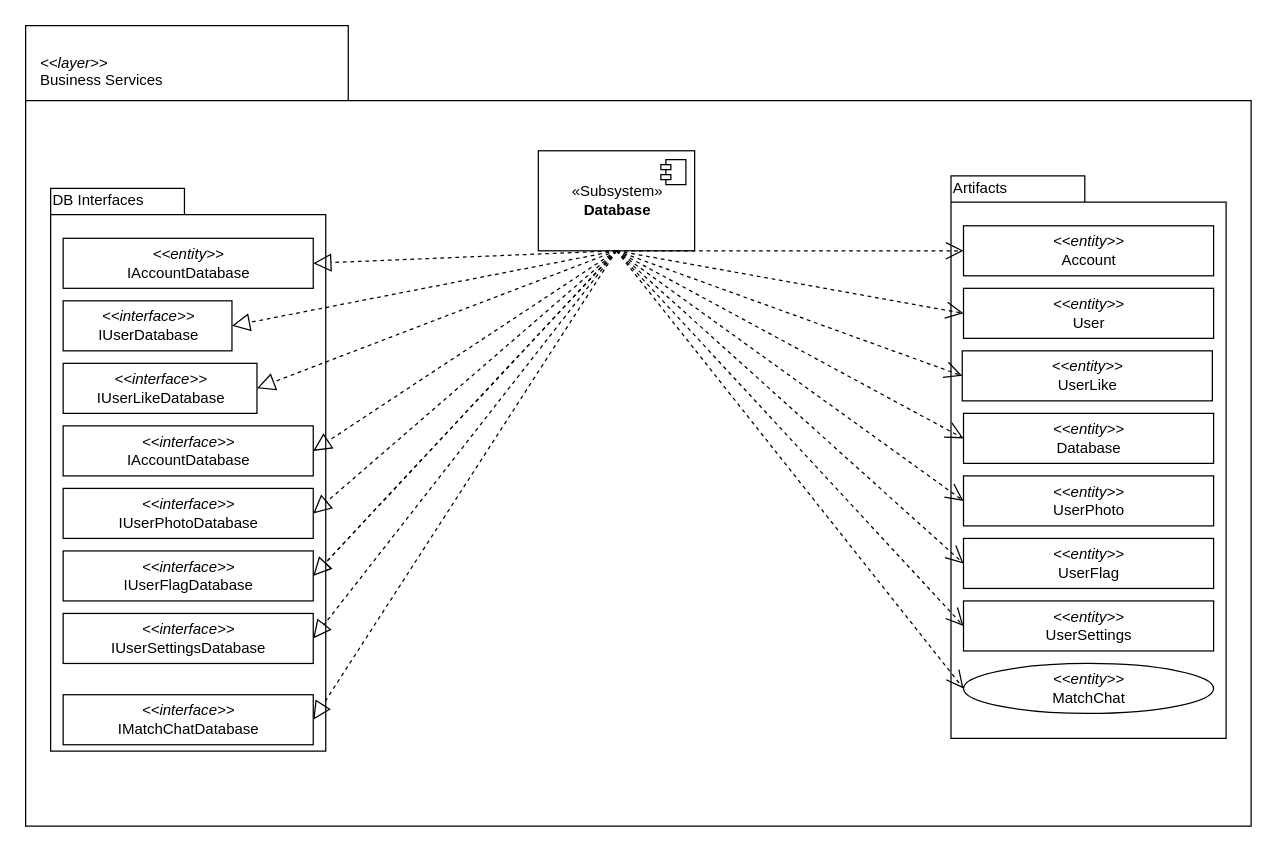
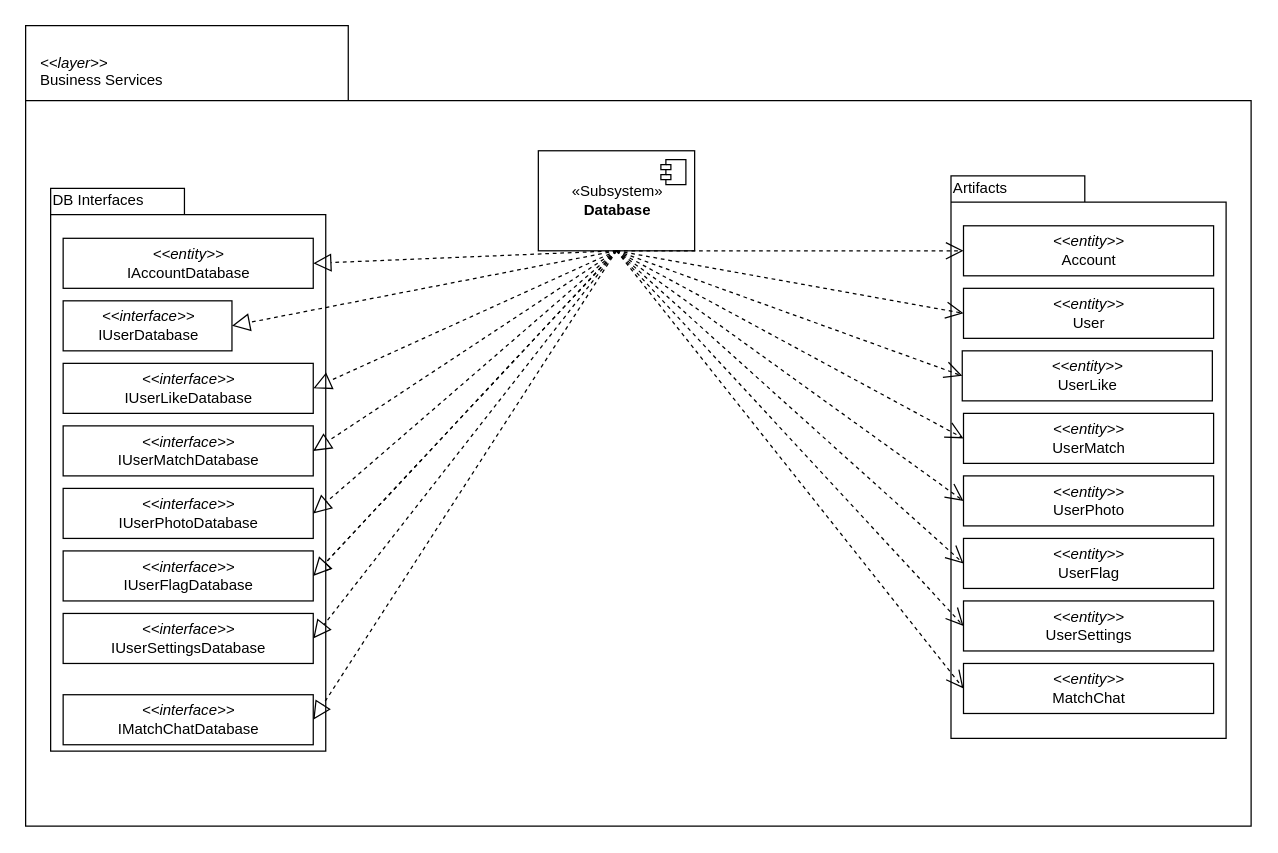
  <mxCell id="0" />
  <mxCell id="1" parent="0" />
  <mxCell id="2" value="" style="shape=folder;fontStyle=1;spacingTop=10;tabWidth=258;tabHeight=60;tabPosition=left;html=1;" parent="1" vertex="1"><mxGeometry x="20" y="20" width="980" height="640" as="geometry" /></mxCell>
  <mxCell id="3" value="&lt;i&gt;&amp;lt;&amp;lt;layer&amp;gt;&amp;gt;&lt;/i&gt;&lt;br&gt;Business Services" style="text;html=1;resizable=0;points=[];autosize=1;align=left;verticalAlign=top;spacingTop=-4;" parent="1" vertex="1"><mxGeometry x="30" y="40" width="110" height="30" as="geometry" /></mxCell>
  <mxCell id="4" value="«Subsystem»&lt;br&gt;&lt;b&gt;Database&lt;/b&gt;" style="html=1;" parent="1" vertex="1"><mxGeometry x="430" y="120" width="125" height="80" as="geometry" /></mxCell>
  <mxCell id="5" value="" style="shape=component;jettyWidth=8;jettyHeight=4;" parent="4" vertex="1"><mxGeometry x="1" width="20" height="20" relative="1" as="geometry"><mxPoint x="-27" y="7" as="offset" /></mxGeometry></mxCell>
  <mxCell id="6" value="" style="endArrow=block;dashed=1;endFill=0;endSize=12;html=1;entryX=1;entryY=0.5;entryDx=0;entryDy=0;exitX=0.5;exitY=1;exitDx=0;exitDy=0;" parent="1" source="4" edge="1"><mxGeometry width="160" relative="1" as="geometry"><mxPoint x="427.5" y="160" as="sourcePoint" /><mxPoint x="250" y="460" as="targetPoint" /></mxGeometry></mxCell>
  <mxCell id="7" value="" style="shape=folder;fontStyle=1;spacingTop=10;tabWidth=107;tabHeight=21;tabPosition=left;html=1;" parent="1" vertex="1"><mxGeometry x="760" y="140" width="220" height="450" as="geometry" /></mxCell>
  <mxCell id="8" value="&lt;i&gt;&amp;lt;&amp;lt;entity&amp;gt;&amp;gt;&lt;br&gt;&lt;/i&gt;Account" style="html=1;" parent="1" vertex="1"><mxGeometry x="770" y="180" width="200" height="40" as="geometry" /></mxCell>
  <mxCell id="9" value="&lt;i&gt;&amp;lt;&amp;lt;entity&amp;gt;&amp;gt;&lt;br&gt;&lt;/i&gt;User" style="html=1;" parent="1" vertex="1"><mxGeometry x="770" y="230" width="200" height="40" as="geometry" /></mxCell>
  <mxCell id="10" value="&lt;i&gt;&amp;lt;&amp;lt;entity&amp;gt;&amp;gt;&lt;br&gt;&lt;/i&gt;UserLike" style="html=1;" parent="1" vertex="1"><mxGeometry x="769" y="280" width="200" height="40" as="geometry" /></mxCell>
- <mxCell id="11" value="&lt;i&gt;&amp;lt;&amp;lt;entity&amp;gt;&amp;gt;&lt;br&gt;&lt;/i&gt;Database" style="html=1;" parent="1" vertex="1"><mxGeometry x="770" y="330" width="200" height="40" as="geometry" /></mxCell>
+ <mxCell id="11" value="&lt;i&gt;&amp;lt;&amp;lt;entity&amp;gt;&amp;gt;&lt;br&gt;&lt;/i&gt;UserMatch" style="html=1;" parent="1" vertex="1"><mxGeometry x="770" y="330" width="200" height="40" as="geometry" /></mxCell>
  <mxCell id="12" value="&lt;i&gt;&amp;lt;&amp;lt;entity&amp;gt;&amp;gt;&lt;br&gt;&lt;/i&gt;UserPhoto" style="html=1;" parent="1" vertex="1"><mxGeometry x="770" y="380" width="200" height="40" as="geometry" /></mxCell>
  <mxCell id="13" value="&lt;i&gt;&amp;lt;&amp;lt;entity&amp;gt;&amp;gt;&lt;br&gt;&lt;/i&gt;UserFlag" style="html=1;" parent="1" vertex="1"><mxGeometry x="770" y="430" width="200" height="40" as="geometry" /></mxCell>
  <mxCell id="14" value="&lt;i&gt;&amp;lt;&amp;lt;entity&amp;gt;&amp;gt;&lt;br&gt;&lt;/i&gt;UserSettings" style="html=1;" parent="1" vertex="1"><mxGeometry x="770" y="480" width="200" height="40" as="geometry" /></mxCell>
- <mxCell id="15" value="&lt;i&gt;&amp;lt;&amp;lt;entity&amp;gt;&amp;gt;&lt;br&gt;&lt;/i&gt;MatchChat" style="ellipse;html=1;" parent="1" vertex="1"><mxGeometry x="770" y="530" width="200" height="40" as="geometry" /></mxCell>
+ <mxCell id="15" value="&lt;i&gt;&amp;lt;&amp;lt;entity&amp;gt;&amp;gt;&lt;br&gt;&lt;/i&gt;MatchChat" style="html=1;" parent="1" vertex="1"><mxGeometry x="770" y="530" width="200" height="40" as="geometry" /></mxCell>
  <mxCell id="16" value="Artifacts" style="text;html=1;resizable=0;points=[];autosize=1;align=left;verticalAlign=top;spacingTop=-4;" parent="1" vertex="1"><mxGeometry x="760" y="140" width="60" height="20" as="geometry" /></mxCell>
  <mxCell id="17" value="" style="endArrow=open;dashed=1;endFill=0;endSize=12;html=1;entryX=0;entryY=0.5;entryDx=0;entryDy=0;exitX=0.5;exitY=1;exitDx=0;exitDy=0;" parent="1" source="4" target="8" edge="1"><mxGeometry width="160" relative="1" as="geometry"><mxPoint x="470" y="110" as="sourcePoint" /><mxPoint x="370" y="310" as="targetPoint" /></mxGeometry></mxCell>
  <mxCell id="18" value="" style="endArrow=open;dashed=1;endFill=0;endSize=12;html=1;entryX=0;entryY=0.5;entryDx=0;entryDy=0;exitX=0.5;exitY=1;exitDx=0;exitDy=0;" parent="1" source="4" target="9" edge="1"><mxGeometry width="160" relative="1" as="geometry"><mxPoint x="470" y="110" as="sourcePoint" /><mxPoint x="790" y="210" as="targetPoint" /></mxGeometry></mxCell>
  <mxCell id="19" value="" style="endArrow=open;dashed=1;endFill=0;endSize=12;html=1;entryX=0;entryY=0.5;entryDx=0;entryDy=0;exitX=0.5;exitY=1;exitDx=0;exitDy=0;" parent="1" source="4" target="10" edge="1"><mxGeometry width="160" relative="1" as="geometry"><mxPoint x="500" y="140" as="sourcePoint" /><mxPoint x="800" y="220" as="targetPoint" /></mxGeometry></mxCell>
  <mxCell id="20" value="" style="endArrow=open;dashed=1;endFill=0;endSize=12;html=1;entryX=0;entryY=0.5;entryDx=0;entryDy=0;exitX=0.5;exitY=1;exitDx=0;exitDy=0;" parent="1" source="4" target="11" edge="1"><mxGeometry width="160" relative="1" as="geometry"><mxPoint x="510" y="150" as="sourcePoint" /><mxPoint x="810" y="230" as="targetPoint" /></mxGeometry></mxCell>
  <mxCell id="21" value="" style="endArrow=open;dashed=1;endFill=0;endSize=12;html=1;entryX=0;entryY=0.5;entryDx=0;entryDy=0;exitX=0.5;exitY=1;exitDx=0;exitDy=0;" parent="1" source="4" target="12" edge="1"><mxGeometry width="160" relative="1" as="geometry"><mxPoint x="520" y="160" as="sourcePoint" /><mxPoint x="820" y="240" as="targetPoint" /></mxGeometry></mxCell>
  <mxCell id="22" value="" style="endArrow=open;dashed=1;endFill=0;endSize=12;html=1;entryX=0;entryY=0.5;entryDx=0;entryDy=0;exitX=0.5;exitY=1;exitDx=0;exitDy=0;" parent="1" source="4" target="13" edge="1"><mxGeometry width="160" relative="1" as="geometry"><mxPoint x="540" y="180" as="sourcePoint" /><mxPoint x="840" y="260" as="targetPoint" /></mxGeometry></mxCell>
  <mxCell id="23" value="" style="endArrow=open;dashed=1;endFill=0;endSize=12;html=1;entryX=0;entryY=0.5;entryDx=0;entryDy=0;exitX=0.5;exitY=1;exitDx=0;exitDy=0;" parent="1" source="4" target="14" edge="1"><mxGeometry width="160" relative="1" as="geometry"><mxPoint x="550" y="190" as="sourcePoint" /><mxPoint x="850" y="270" as="targetPoint" /></mxGeometry></mxCell>
  <mxCell id="24" value="" style="endArrow=open;dashed=1;endFill=0;endSize=12;html=1;entryX=0;entryY=0.5;entryDx=0;entryDy=0;exitX=0.5;exitY=1;exitDx=0;exitDy=0;" parent="1" source="4" target="15" edge="1"><mxGeometry width="160" relative="1" as="geometry"><mxPoint x="420" y="500" as="sourcePoint" /><mxPoint x="720" y="580" as="targetPoint" /></mxGeometry></mxCell>
  <mxCell id="25" value="" style="shape=folder;fontStyle=1;spacingTop=10;tabWidth=107;tabHeight=21;tabPosition=left;html=1;" parent="1" vertex="1"><mxGeometry x="40" y="150" width="220" height="450" as="geometry" /></mxCell>
  <mxCell id="26" value="&lt;i&gt;&amp;lt;&amp;lt;entity&amp;gt;&amp;gt;&lt;br&gt;&lt;/i&gt;IAccountDatabase" style="html=1;" parent="1" vertex="1"><mxGeometry x="50" y="190" width="200" height="40" as="geometry" /></mxCell>
  <mxCell id="27" value="&lt;i&gt;&amp;lt;&amp;lt;interface&amp;gt;&amp;gt;&lt;br&gt;&lt;/i&gt;IUserDatabase" style="html=1;" parent="1" vertex="1"><mxGeometry x="50" y="240" width="135" height="40" as="geometry" /></mxCell>
- <mxCell id="28" value="&lt;i&gt;&amp;lt;&amp;lt;interface&amp;gt;&amp;gt;&lt;br&gt;&lt;/i&gt;IUserLikeDatabase" style="html=1;" parent="1" vertex="1"><mxGeometry x="50" y="290" width="155" height="40" as="geometry" /></mxCell>
- <mxCell id="29" value="&lt;i&gt;&amp;lt;&amp;lt;interface&amp;gt;&amp;gt;&lt;br&gt;&lt;/i&gt;IAccountDatabase" style="html=1;" parent="1" vertex="1"><mxGeometry x="50" y="340" width="200" height="40" as="geometry" /></mxCell>
+ <mxCell id="28" value="&lt;i&gt;&amp;lt;&amp;lt;interface&amp;gt;&amp;gt;&lt;br&gt;&lt;/i&gt;IUserLikeDatabase" style="html=1;" parent="1" vertex="1"><mxGeometry x="50" y="290" width="200" height="40" as="geometry" /></mxCell>
+ <mxCell id="29" value="&lt;i&gt;&amp;lt;&amp;lt;interface&amp;gt;&amp;gt;&lt;br&gt;&lt;/i&gt;IUserMatchDatabase" style="html=1;" parent="1" vertex="1"><mxGeometry x="50" y="340" width="200" height="40" as="geometry" /></mxCell>
  <mxCell id="30" value="&lt;i&gt;&amp;lt;&amp;lt;interface&amp;gt;&amp;gt;&lt;br&gt;&lt;/i&gt;IUserPhotoDatabase" style="html=1;" parent="1" vertex="1"><mxGeometry x="50" y="390" width="200" height="40" as="geometry" /></mxCell>
  <mxCell id="31" value="&lt;i&gt;&amp;lt;&amp;lt;interface&amp;gt;&amp;gt;&lt;br&gt;&lt;/i&gt;IUserFlagDatabase" style="html=1;" parent="1" vertex="1"><mxGeometry x="50" y="440" width="200" height="40" as="geometry" /></mxCell>
  <mxCell id="32" value="&lt;i&gt;&amp;lt;&amp;lt;interface&amp;gt;&amp;gt;&lt;br&gt;&lt;/i&gt;IUserSettingsDatabase" style="html=1;" parent="1" vertex="1"><mxGeometry x="50" y="490" width="200" height="40" as="geometry" /></mxCell>
  <mxCell id="33" value="&lt;i&gt;&amp;lt;&amp;lt;interface&amp;gt;&amp;gt;&lt;br&gt;&lt;/i&gt;IMatchChatDatabase" style="html=1;" parent="1" vertex="1"><mxGeometry x="50" y="555" width="200" height="40" as="geometry" /></mxCell>
  <mxCell id="34" value="DB Interfaces" style="text;html=1;resizable=0;points=[];autosize=1;align=left;verticalAlign=top;spacingTop=-4;" parent="1" vertex="1"><mxGeometry x="40" y="150" width="90" height="20" as="geometry" /></mxCell>
  <mxCell id="35" value="" style="endArrow=block;dashed=1;endFill=0;endSize=12;html=1;entryX=1;entryY=0.5;entryDx=0;entryDy=0;exitX=0.5;exitY=1;exitDx=0;exitDy=0;" parent="1" source="4" edge="1" target="27"><mxGeometry width="160" relative="1" as="geometry"><mxPoint x="366.5" y="210" as="sourcePoint" /><mxPoint x="249" y="300" as="targetPoint" /></mxGeometry></mxCell>
  <mxCell id="36" value="" style="endArrow=block;dashed=1;endFill=0;endSize=12;html=1;entryX=1;entryY=0.5;entryDx=0;entryDy=0;exitX=0.5;exitY=1;exitDx=0;exitDy=0;" parent="1" source="4" target="28" edge="1"><mxGeometry width="160" relative="1" as="geometry"><mxPoint x="370" y="100" as="sourcePoint" /><mxPoint x="280" y="220" as="targetPoint" /></mxGeometry></mxCell>
  <mxCell id="37" value="" style="endArrow=block;dashed=1;endFill=0;endSize=12;html=1;entryX=1;entryY=0.5;entryDx=0;entryDy=0;exitX=0.5;exitY=1;exitDx=0;exitDy=0;" parent="1" source="4" target="26" edge="1"><mxGeometry width="160" relative="1" as="geometry"><mxPoint x="310" y="120" as="sourcePoint" /><mxPoint x="470" y="120" as="targetPoint" /></mxGeometry></mxCell>
  <mxCell id="38" value="" style="endArrow=block;dashed=1;endFill=0;endSize=12;html=1;entryX=1;entryY=0.5;entryDx=0;entryDy=0;exitX=0.5;exitY=1;exitDx=0;exitDy=0;" parent="1" source="4" target="29" edge="1"><mxGeometry width="160" relative="1" as="geometry"><mxPoint x="370" y="100" as="sourcePoint" /><mxPoint x="290" y="230" as="targetPoint" /></mxGeometry></mxCell>
  <mxCell id="39" value="" style="endArrow=block;dashed=1;endFill=0;endSize=12;html=1;entryX=1;entryY=0.5;entryDx=0;entryDy=0;exitX=0.5;exitY=1;exitDx=0;exitDy=0;" parent="1" source="4" target="30" edge="1"><mxGeometry width="160" relative="1" as="geometry"><mxPoint x="417.5" y="150" as="sourcePoint" /><mxPoint x="300" y="240" as="targetPoint" /></mxGeometry></mxCell>
  <mxCell id="40" value="" style="endArrow=block;dashed=1;endFill=0;endSize=12;html=1;entryX=1;entryY=0.5;entryDx=0;entryDy=0;exitX=0.5;exitY=1;exitDx=0;exitDy=0;" parent="1" source="4" target="31" edge="1"><mxGeometry width="160" relative="1" as="geometry"><mxPoint x="437.5" y="170" as="sourcePoint" /><mxPoint x="320" y="260" as="targetPoint" /></mxGeometry></mxCell>
  <mxCell id="41" value="" style="endArrow=block;dashed=1;endFill=0;endSize=12;html=1;entryX=1;entryY=0.5;entryDx=0;entryDy=0;exitX=0.5;exitY=1;exitDx=0;exitDy=0;" parent="1" source="4" target="32" edge="1"><mxGeometry width="160" relative="1" as="geometry"><mxPoint x="447.5" y="180" as="sourcePoint" /><mxPoint x="330" y="270" as="targetPoint" /></mxGeometry></mxCell>
  <mxCell id="42" value="" style="endArrow=block;dashed=1;endFill=0;endSize=12;html=1;entryX=1;entryY=0.5;entryDx=0;entryDy=0;exitX=0.5;exitY=1;exitDx=0;exitDy=0;" parent="1" source="4" target="33" edge="1"><mxGeometry width="160" relative="1" as="geometry"><mxPoint x="467.5" y="200" as="sourcePoint" /><mxPoint x="350" y="290" as="targetPoint" /></mxGeometry></mxCell>
